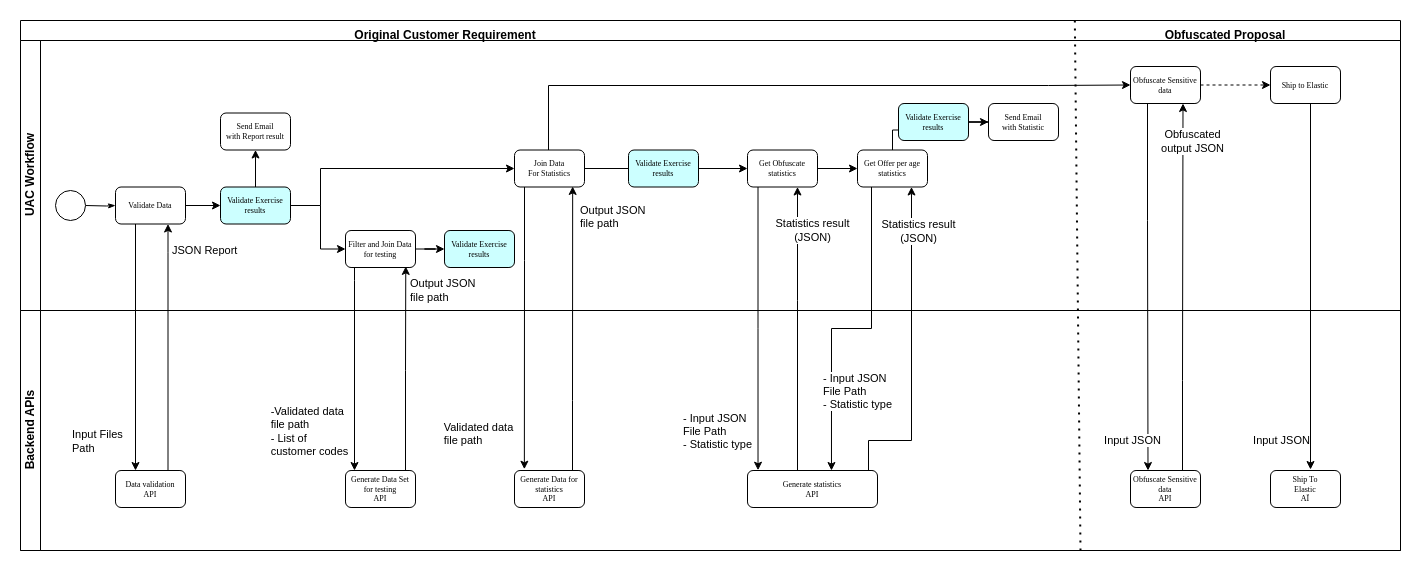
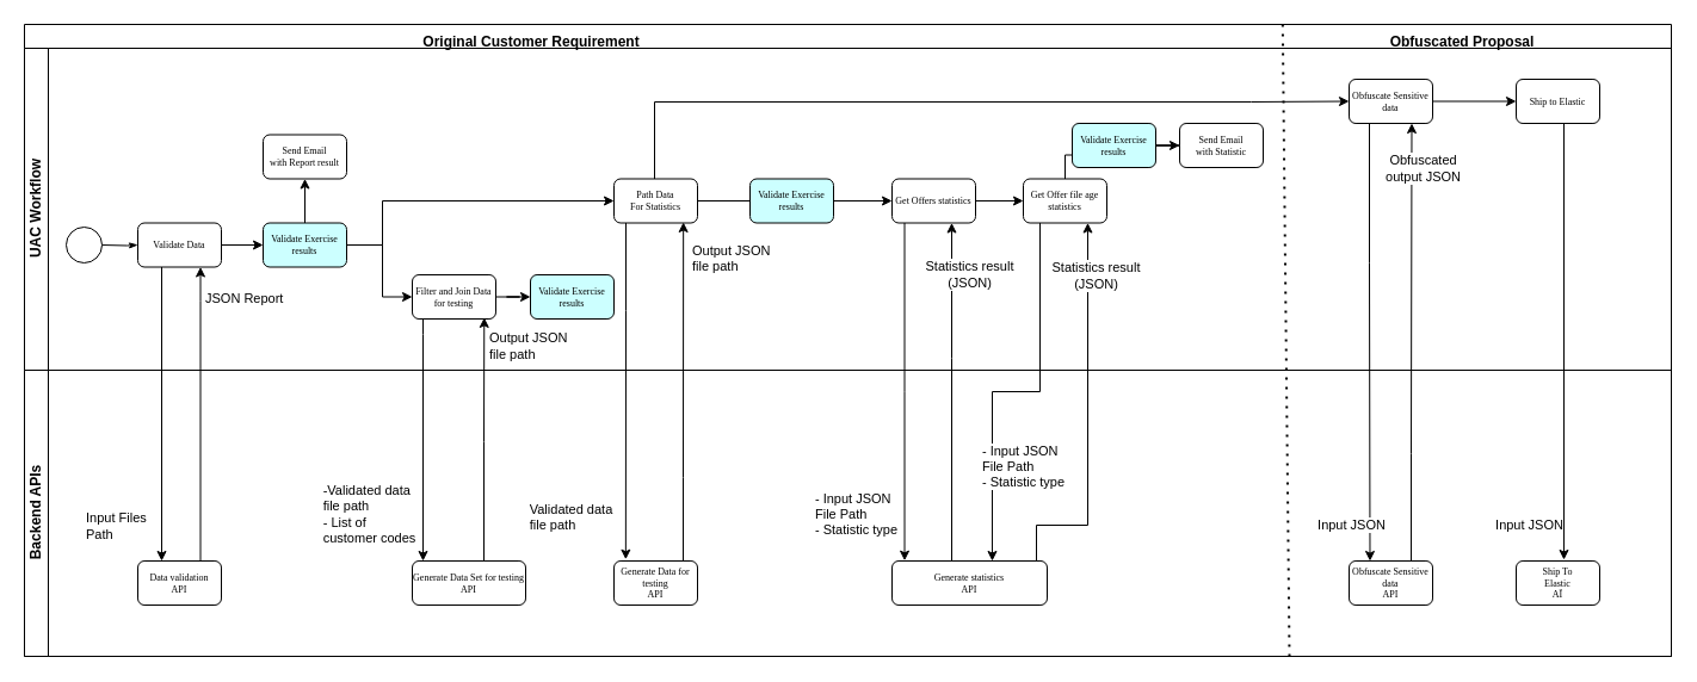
  <mxCell id="0" />
  <mxCell id="1" parent="0" />
  <mxCell id="2" value="" style="swimlane;html=1;childLayout=stackLayout;horizontal=1;startSize=20;horizontalStack=0;rounded=0;shadow=0;labelBackgroundColor=none;strokeWidth=1;fontFamily=Verdana;fontSize=8;align=center;" parent="1" vertex="1"><mxGeometry x="20" y="20" width="1380" height="530" as="geometry" /></mxCell>
  <mxCell id="3" value="JSON Report" style="edgeStyle=orthogonalEdgeStyle;rounded=0;orthogonalLoop=1;jettySize=auto;html=1;entryX=0.75;entryY=1;entryDx=0;entryDy=0;align=left;" parent="2" source="47" target="19" edge="1"><mxGeometry x="0.785" y="-2" relative="1" as="geometry"><Array as="points"><mxPoint x="148" y="232" /></Array><mxPoint as="offset" /></mxGeometry></mxCell>
  <mxCell id="4" style="edgeStyle=orthogonalEdgeStyle;rounded=0;orthogonalLoop=1;jettySize=auto;html=1;" parent="2" source="24" target="48" edge="1"><mxGeometry relative="1" as="geometry"><Array as="points"><mxPoint x="334" y="260" /><mxPoint x="334" y="260" /></Array></mxGeometry></mxCell>
  <mxCell id="5" value="&lt;div style=&quot;text-align: left;&quot;&gt;-Validated data&lt;/div&gt;&lt;div style=&quot;text-align: left;&quot;&gt;file path&lt;/div&gt;&lt;div style=&quot;text-align: left;&quot;&gt;- List of&amp;nbsp;&lt;/div&gt;&lt;div style=&quot;text-align: left;&quot;&gt;customer codes&lt;/div&gt;" style="edgeLabel;html=1;align=center;verticalAlign=middle;resizable=0;points=[];" parent="4" vertex="1" connectable="0"><mxGeometry x="0.233" relative="1" as="geometry"><mxPoint x="-46" y="38" as="offset" /></mxGeometry></mxCell>
  <mxCell id="6" value="Output JSON&lt;br&gt;file path" style="edgeStyle=orthogonalEdgeStyle;rounded=0;orthogonalLoop=1;jettySize=auto;html=1;entryX=0.861;entryY=0.971;entryDx=0;entryDy=0;entryPerimeter=0;align=left;" parent="2" source="48" target="24" edge="1"><mxGeometry x="0.764" y="-3" relative="1" as="geometry"><Array as="points"><mxPoint x="385" y="350" /><mxPoint x="385" y="350" /></Array><mxPoint as="offset" /></mxGeometry></mxCell>
  <mxCell id="7" style="edgeStyle=orthogonalEdgeStyle;rounded=0;orthogonalLoop=1;jettySize=auto;html=1;" parent="2" source="19" target="47" edge="1"><mxGeometry relative="1" as="geometry"><Array as="points"><mxPoint x="115" y="290" /><mxPoint x="115" y="290" /></Array></mxGeometry></mxCell>
  <mxCell id="8" value="Input Files &lt;br&gt;Path" style="edgeLabel;html=1;align=left;verticalAlign=middle;resizable=0;points=[];" parent="7" vertex="1" connectable="0"><mxGeometry x="-0.18" y="3" relative="1" as="geometry"><mxPoint x="-68" y="116" as="offset" /></mxGeometry></mxCell>
  <mxCell id="9" value="&#10;&lt;div style=&quot;color: rgb(0, 0, 0); font-family: Helvetica; font-size: 11px; font-style: normal; font-variant-ligatures: normal; font-variant-caps: normal; font-weight: 400; letter-spacing: normal; orphans: 2; text-indent: 0px; text-transform: none; widows: 2; word-spacing: 0px; -webkit-text-stroke-width: 0px; text-decoration-thickness: initial; text-decoration-style: initial; text-decoration-color: initial; text-align: left;&quot;&gt;Validated data&lt;/div&gt;&lt;div style=&quot;color: rgb(0, 0, 0); font-family: Helvetica; font-size: 11px; font-style: normal; font-variant-ligatures: normal; font-variant-caps: normal; font-weight: 400; letter-spacing: normal; orphans: 2; text-indent: 0px; text-transform: none; widows: 2; word-spacing: 0px; -webkit-text-stroke-width: 0px; text-decoration-thickness: initial; text-decoration-style: initial; text-decoration-color: initial; text-align: left;&quot;&gt;file path&lt;/div&gt;&#10;&#10;" style="edgeStyle=orthogonalEdgeStyle;rounded=0;orthogonalLoop=1;jettySize=auto;html=1;entryX=0.141;entryY=-0.035;entryDx=0;entryDy=0;entryPerimeter=0;" parent="2" source="22" target="49" edge="1"><mxGeometry x="0.797" y="-46" relative="1" as="geometry"><Array as="points"><mxPoint x="504" y="240" /><mxPoint x="504" y="240" /></Array><mxPoint as="offset" /></mxGeometry></mxCell>
  <mxCell id="10" value="&lt;br&gt;&lt;span style=&quot;color: rgb(0, 0, 0); font-family: Helvetica; font-size: 11px; font-style: normal; font-variant-ligatures: normal; font-variant-caps: normal; font-weight: 400; letter-spacing: normal; orphans: 2; text-indent: 0px; text-transform: none; widows: 2; word-spacing: 0px; -webkit-text-stroke-width: 0px; background-color: rgb(255, 255, 255); text-decoration-thickness: initial; text-decoration-style: initial; text-decoration-color: initial; float: none; display: inline !important;&quot;&gt;Output JSON&lt;/span&gt;&lt;br style=&quot;color: rgb(0, 0, 0); font-family: Helvetica; font-size: 11px; font-style: normal; font-variant-ligatures: normal; font-variant-caps: normal; font-weight: 400; letter-spacing: normal; orphans: 2; text-indent: 0px; text-transform: none; widows: 2; word-spacing: 0px; -webkit-text-stroke-width: 0px; text-decoration-thickness: initial; text-decoration-style: initial; text-decoration-color: initial;&quot;&gt;&lt;span style=&quot;color: rgb(0, 0, 0); font-family: Helvetica; font-size: 11px; font-style: normal; font-variant-ligatures: normal; font-variant-caps: normal; font-weight: 400; letter-spacing: normal; orphans: 2; text-indent: 0px; text-transform: none; widows: 2; word-spacing: 0px; -webkit-text-stroke-width: 0px; background-color: rgb(255, 255, 255); text-decoration-thickness: initial; text-decoration-style: initial; text-decoration-color: initial; float: none; display: inline !important;&quot;&gt;file path&lt;/span&gt;&lt;br&gt;" style="edgeStyle=orthogonalEdgeStyle;rounded=0;orthogonalLoop=1;jettySize=auto;html=1;entryX=0.831;entryY=0.985;entryDx=0;entryDy=0;entryPerimeter=0;align=left;" parent="2" source="49" target="22" edge="1"><mxGeometry x="0.831" y="-6" relative="1" as="geometry"><Array as="points"><mxPoint x="552" y="380" /><mxPoint x="552" y="380" /></Array><mxPoint as="offset" /></mxGeometry></mxCell>
  <mxCell id="11" style="edgeStyle=orthogonalEdgeStyle;rounded=0;orthogonalLoop=1;jettySize=auto;html=1;entryX=0.081;entryY=-0.007;entryDx=0;entryDy=0;entryPerimeter=0;" parent="2" source="31" target="50" edge="1"><mxGeometry relative="1" as="geometry"><Array as="points"><mxPoint x="737" y="308" /></Array></mxGeometry></mxCell>
  <mxCell id="12" value="&lt;div style=&quot;text-align: left;&quot;&gt;- Input JSON&lt;/div&gt;&lt;div style=&quot;text-align: left;&quot;&gt;File Path&lt;/div&gt;&lt;div style=&quot;text-align: left;&quot;&gt;- Statistic type&lt;/div&gt;" style="edgeLabel;html=1;align=center;verticalAlign=middle;resizable=0;points=[];" parent="11" vertex="1" connectable="0"><mxGeometry x="0.776" y="-1" relative="1" as="geometry"><mxPoint x="-40" y="-8" as="offset" /></mxGeometry></mxCell>
  <mxCell id="13" value="Statistics result&lt;br&gt;(JSON)" style="edgeStyle=orthogonalEdgeStyle;rounded=0;orthogonalLoop=1;jettySize=auto;html=1;" parent="2" source="50" target="31" edge="1"><mxGeometry x="0.693" y="-15" relative="1" as="geometry"><mxPoint x="767" y="200" as="targetPoint" /><Array as="points"><mxPoint x="777" y="280" /><mxPoint x="777" y="280" /></Array><mxPoint as="offset" /></mxGeometry></mxCell>
  <mxCell id="14" style="edgeStyle=orthogonalEdgeStyle;rounded=0;orthogonalLoop=1;jettySize=auto;html=1;entryX=0.646;entryY=0;entryDx=0;entryDy=0;entryPerimeter=0;" parent="2" source="33" target="50" edge="1"><mxGeometry relative="1" as="geometry"><Array as="points"><mxPoint x="851" y="308" /><mxPoint x="811" y="308" /></Array></mxGeometry></mxCell>
  <mxCell id="15" value="UAC Workflow" style="swimlane;html=1;startSize=20;horizontal=0;" parent="2" vertex="1"><mxGeometry y="20" width="1380" height="270" as="geometry"><mxRectangle y="20" width="1500" height="30" as="alternateBounds" /></mxGeometry></mxCell>
  <mxCell id="16" style="edgeStyle=orthogonalEdgeStyle;rounded=0;html=1;labelBackgroundColor=none;startArrow=none;startFill=0;startSize=5;endArrow=classicThin;endFill=1;endSize=5;jettySize=auto;orthogonalLoop=1;strokeWidth=1;fontFamily=Verdana;fontSize=8" parent="15" target="19" edge="1"><mxGeometry relative="1" as="geometry"><mxPoint x="65" y="165" as="sourcePoint" /></mxGeometry></mxCell>
  <mxCell id="17" value="" style="ellipse;whiteSpace=wrap;html=1;rounded=0;shadow=0;labelBackgroundColor=none;strokeWidth=1;fontFamily=Verdana;fontSize=8;align=center;" parent="15" vertex="1"><mxGeometry x="35" y="150" width="30" height="30" as="geometry" /></mxCell>
  <mxCell id="18" value="" style="edgeStyle=orthogonalEdgeStyle;rounded=0;orthogonalLoop=1;jettySize=auto;html=1;" parent="15" source="19" target="28" edge="1"><mxGeometry relative="1" as="geometry" /></mxCell>
  <mxCell id="19" value="Validate Data" style="rounded=1;whiteSpace=wrap;html=1;shadow=0;labelBackgroundColor=none;strokeWidth=1;fontFamily=Verdana;fontSize=8;align=center;" parent="15" vertex="1"><mxGeometry x="95" y="146.5" width="70" height="37" as="geometry" /></mxCell>
  <mxCell id="20" value="" style="edgeStyle=orthogonalEdgeStyle;rounded=0;orthogonalLoop=1;jettySize=auto;html=1;startArrow=none;" parent="15" source="38" target="31" edge="1"><mxGeometry relative="1" as="geometry" /></mxCell>
  <mxCell id="21" style="edgeStyle=orthogonalEdgeStyle;rounded=0;orthogonalLoop=1;jettySize=auto;html=1;entryX=0;entryY=0.5;entryDx=0;entryDy=0;" parent="15" source="22" target="36" edge="1"><mxGeometry relative="1" as="geometry"><Array as="points"><mxPoint x="528" y="45" /><mxPoint x="1028" y="45" /></Array></mxGeometry></mxCell>
- <mxCell id="22" value="Join Data&lt;br&gt;For Statistics" style="rounded=1;whiteSpace=wrap;html=1;shadow=0;labelBackgroundColor=none;strokeWidth=1;fontFamily=Verdana;fontSize=8;align=center;" parent="15" vertex="1"><mxGeometry x="494" y="109.5" width="70" height="37" as="geometry" /></mxCell>
+ <mxCell id="22" value="Path Data&lt;br&gt;For Statistics" style="rounded=1;whiteSpace=wrap;html=1;shadow=0;labelBackgroundColor=none;strokeWidth=1;fontFamily=Verdana;fontSize=8;align=center;" parent="15" vertex="1"><mxGeometry x="494" y="109.5" width="70" height="37" as="geometry" /></mxCell>
  <mxCell id="23" value="" style="edgeStyle=orthogonalEdgeStyle;rounded=0;orthogonalLoop=1;jettySize=auto;html=1;" parent="15" source="24" target="29" edge="1"><mxGeometry relative="1" as="geometry" /></mxCell>
  <mxCell id="24" value="Filter and Join Data for testing" style="rounded=1;whiteSpace=wrap;html=1;shadow=0;labelBackgroundColor=none;strokeWidth=1;fontFamily=Verdana;fontSize=8;align=center;" parent="15" vertex="1"><mxGeometry x="325" y="190.0" width="70" height="37" as="geometry" /></mxCell>
  <mxCell id="25" value="" style="edgeStyle=orthogonalEdgeStyle;rounded=0;orthogonalLoop=1;jettySize=auto;html=1;entryX=0;entryY=0.5;entryDx=0;entryDy=0;" parent="15" source="28" target="24" edge="1"><mxGeometry relative="1" as="geometry"><mxPoint x="390" y="165" as="targetPoint" /><Array as="points"><mxPoint x="300" y="165" /><mxPoint x="300" y="209" /></Array></mxGeometry></mxCell>
  <mxCell id="26" style="edgeStyle=orthogonalEdgeStyle;rounded=0;orthogonalLoop=1;jettySize=auto;html=1;" parent="15" source="28" target="22" edge="1"><mxGeometry relative="1" as="geometry"><Array as="points"><mxPoint x="300" y="165" /><mxPoint x="300" y="128" /></Array></mxGeometry></mxCell>
  <mxCell id="27" value="" style="edgeStyle=orthogonalEdgeStyle;rounded=0;orthogonalLoop=1;jettySize=auto;html=1;" parent="15" source="28" target="43" edge="1"><mxGeometry relative="1" as="geometry" /></mxCell>
  <mxCell id="28" value="Validate Exercise results" style="rounded=1;whiteSpace=wrap;html=1;shadow=0;labelBackgroundColor=none;strokeWidth=1;fontFamily=Verdana;fontSize=8;align=center;fillColor=#CCFFFF;" parent="15" vertex="1"><mxGeometry x="200" y="146.5" width="70" height="37" as="geometry" /></mxCell>
  <mxCell id="29" value="Validate Exercise results" style="rounded=1;whiteSpace=wrap;html=1;shadow=0;labelBackgroundColor=none;strokeWidth=1;fontFamily=Verdana;fontSize=8;align=center;fillColor=#CCFFFF;" parent="15" vertex="1"><mxGeometry x="424" y="190.0" width="70" height="37" as="geometry" /></mxCell>
  <mxCell id="30" value="" style="edgeStyle=orthogonalEdgeStyle;rounded=0;orthogonalLoop=1;jettySize=auto;html=1;" parent="15" source="31" target="33" edge="1"><mxGeometry relative="1" as="geometry" /></mxCell>
- <mxCell id="31" value="Get Obfuscate statistics" style="rounded=1;whiteSpace=wrap;html=1;shadow=0;labelBackgroundColor=none;strokeWidth=1;fontFamily=Verdana;fontSize=8;align=center;" parent="15" vertex="1"><mxGeometry x="727" y="109.5" width="70" height="37" as="geometry" /></mxCell>
+ <mxCell id="31" value="Get Offers statistics" style="rounded=1;whiteSpace=wrap;html=1;shadow=0;labelBackgroundColor=none;strokeWidth=1;fontFamily=Verdana;fontSize=8;align=center;" parent="15" vertex="1"><mxGeometry x="727" y="109.5" width="70" height="37" as="geometry" /></mxCell>
  <mxCell id="32" value="" style="edgeStyle=orthogonalEdgeStyle;rounded=0;orthogonalLoop=1;jettySize=auto;html=1;" parent="15" source="33" target="41" edge="1"><mxGeometry relative="1" as="geometry" /></mxCell>
- <mxCell id="33" value="Get Offer per age statistics" style="rounded=1;whiteSpace=wrap;html=1;shadow=0;labelBackgroundColor=none;strokeWidth=1;fontFamily=Verdana;fontSize=8;align=center;" parent="15" vertex="1"><mxGeometry x="837" y="109.5" width="70" height="37" as="geometry" /></mxCell>
+ <mxCell id="33" value="Get Offer file age statistics" style="rounded=1;whiteSpace=wrap;html=1;shadow=0;labelBackgroundColor=none;strokeWidth=1;fontFamily=Verdana;fontSize=8;align=center;" parent="15" vertex="1"><mxGeometry x="837" y="109.5" width="70" height="37" as="geometry" /></mxCell>
  <mxCell id="34" value="Statistics result&lt;br&gt;(JSON)" style="edgeStyle=orthogonalEdgeStyle;rounded=0;orthogonalLoop=1;jettySize=auto;html=1;exitX=0.966;exitY=0.011;exitDx=0;exitDy=0;exitPerimeter=0;" parent="15" source="50" edge="1"><mxGeometry x="0.73" y="-7" relative="1" as="geometry"><mxPoint x="891" y="420" as="sourcePoint" /><mxPoint x="891" y="146.5" as="targetPoint" /><Array as="points"><mxPoint x="848" y="430" /><mxPoint x="848" y="400" /><mxPoint x="891" y="400" /></Array><mxPoint as="offset" /></mxGeometry></mxCell>
- <mxCell id="35" value="" style="edgeStyle=orthogonalEdgeStyle;rounded=0;orthogonalLoop=1;jettySize=auto;html=1;dashed=1;" parent="15" source="36" target="37" edge="1"><mxGeometry relative="1" as="geometry" /></mxCell>
+ <mxCell id="35" value="" style="edgeStyle=orthogonalEdgeStyle;rounded=0;orthogonalLoop=1;jettySize=auto;html=1;" parent="15" source="36" target="37" edge="1"><mxGeometry relative="1" as="geometry" /></mxCell>
  <mxCell id="36" value="Obfuscate Sensitive data" style="rounded=1;whiteSpace=wrap;html=1;shadow=0;labelBackgroundColor=none;strokeWidth=1;fontFamily=Verdana;fontSize=8;align=center;" parent="15" vertex="1"><mxGeometry x="1110" y="26.0" width="70" height="37" as="geometry" /></mxCell>
  <mxCell id="37" value="Ship to Elastic" style="rounded=1;whiteSpace=wrap;html=1;shadow=0;labelBackgroundColor=none;strokeWidth=1;fontFamily=Verdana;fontSize=8;align=center;" parent="15" vertex="1"><mxGeometry x="1250" y="26.0" width="70" height="37" as="geometry" /></mxCell>
  <mxCell id="38" value="Validate Exercise results" style="rounded=1;whiteSpace=wrap;html=1;shadow=0;labelBackgroundColor=none;strokeWidth=1;fontFamily=Verdana;fontSize=8;align=center;fillColor=#CCFFFF;" parent="15" vertex="1"><mxGeometry x="608" y="109.5" width="70" height="37" as="geometry" /></mxCell>
  <mxCell id="39" value="" style="edgeStyle=orthogonalEdgeStyle;rounded=0;orthogonalLoop=1;jettySize=auto;html=1;endArrow=none;" parent="15" source="22" target="38" edge="1"><mxGeometry relative="1" as="geometry"><mxPoint x="634.0" y="28" as="sourcePoint" /><mxPoint x="896" y="28" as="targetPoint" /></mxGeometry></mxCell>
  <mxCell id="40" value="" style="edgeStyle=orthogonalEdgeStyle;rounded=0;orthogonalLoop=1;jettySize=auto;html=1;" parent="15" source="41" target="42" edge="1"><mxGeometry relative="1" as="geometry" /></mxCell>
  <mxCell id="41" value="Validate Exercise results" style="rounded=1;whiteSpace=wrap;html=1;shadow=0;labelBackgroundColor=none;strokeWidth=1;fontFamily=Verdana;fontSize=8;align=center;fillColor=#CCFFFF;" parent="15" vertex="1"><mxGeometry x="878" y="63.0" width="70" height="37" as="geometry" /></mxCell>
  <mxCell id="42" value="Send Email&lt;br&gt;with Statistic" style="rounded=1;whiteSpace=wrap;html=1;shadow=0;labelBackgroundColor=none;strokeWidth=1;fontFamily=Verdana;fontSize=8;align=center;" parent="15" vertex="1"><mxGeometry x="968" y="63.0" width="70" height="37" as="geometry" /></mxCell>
  <mxCell id="43" value="Send Email&lt;br&gt;with Report result" style="rounded=1;whiteSpace=wrap;html=1;shadow=0;labelBackgroundColor=none;strokeWidth=1;fontFamily=Verdana;fontSize=8;align=center;" parent="15" vertex="1"><mxGeometry x="200" y="72.5" width="70" height="37" as="geometry" /></mxCell>
  <mxCell id="44" value="&lt;b&gt;Obfuscated Proposal&lt;/b&gt;" style="text;html=1;strokeColor=none;fillColor=none;align=center;verticalAlign=middle;whiteSpace=wrap;rounded=0;shadow=1;" parent="15" vertex="1"><mxGeometry x="1130" y="-20" width="150" height="30" as="geometry" /></mxCell>
  <mxCell id="45" value="&lt;b&gt;Original Customer Requirement&lt;/b&gt;" style="text;html=1;strokeColor=none;fillColor=none;align=center;verticalAlign=middle;whiteSpace=wrap;rounded=0;shadow=1;" parent="15" vertex="1"><mxGeometry x="320" y="-20" width="210" height="30" as="geometry" /></mxCell>
  <mxCell id="46" value="Backend APIs" style="swimlane;html=1;startSize=20;horizontal=0;" parent="2" vertex="1"><mxGeometry y="290" width="1380" height="240" as="geometry" /></mxCell>
  <mxCell id="47" value="Data validation&lt;br&gt;API" style="rounded=1;whiteSpace=wrap;html=1;shadow=0;labelBackgroundColor=none;strokeWidth=1;fontFamily=Verdana;fontSize=8;align=center;" parent="46" vertex="1"><mxGeometry x="95" y="160" width="70" height="37" as="geometry" /></mxCell>
- <mxCell id="48" value="Generate Data Set for testing&lt;br&gt;API" style="rounded=1;whiteSpace=wrap;html=1;shadow=0;labelBackgroundColor=none;strokeWidth=1;fontFamily=Verdana;fontSize=8;align=center;" parent="46" vertex="1"><mxGeometry x="325" y="160" width="70" height="37" as="geometry" /></mxCell>
- <mxCell id="49" value="Generate Data for statistics&lt;br&gt;API" style="rounded=1;whiteSpace=wrap;html=1;shadow=0;labelBackgroundColor=none;strokeWidth=1;fontFamily=Verdana;fontSize=8;align=center;" parent="46" vertex="1"><mxGeometry x="494" y="160" width="70" height="37" as="geometry" /></mxCell>
+ <mxCell id="48" value="Generate Data Set for testing&lt;br&gt;API" style="rounded=1;whiteSpace=wrap;html=1;shadow=0;labelBackgroundColor=none;strokeWidth=1;fontFamily=Verdana;fontSize=8;align=center;" parent="46" vertex="1"><mxGeometry x="325" y="160" width="95" height="37" as="geometry" /></mxCell>
+ <mxCell id="49" value="Generate Data for testing&lt;br&gt;API" style="rounded=1;whiteSpace=wrap;html=1;shadow=0;labelBackgroundColor=none;strokeWidth=1;fontFamily=Verdana;fontSize=8;align=center;" parent="46" vertex="1"><mxGeometry x="494" y="160" width="70" height="37" as="geometry" /></mxCell>
  <mxCell id="50" value="Generate statistics&lt;br&gt;API" style="rounded=1;whiteSpace=wrap;html=1;shadow=0;labelBackgroundColor=none;strokeWidth=1;fontFamily=Verdana;fontSize=8;align=center;" parent="46" vertex="1"><mxGeometry x="727" y="160" width="130" height="37" as="geometry" /></mxCell>
  <mxCell id="51" value="&lt;div style=&quot;text-align: left;&quot;&gt;- Input JSON&lt;/div&gt;&lt;div style=&quot;text-align: left;&quot;&gt;File Path&lt;/div&gt;&lt;div style=&quot;text-align: left;&quot;&gt;- Statistic type&lt;/div&gt;" style="edgeLabel;html=1;align=center;verticalAlign=middle;resizable=0;points=[];" parent="46" vertex="1" connectable="0"><mxGeometry x="836.999" y="80.004" as="geometry" /></mxCell>
  <mxCell id="52" value="Obfuscate Sensitive data&lt;br&gt;API" style="rounded=1;whiteSpace=wrap;html=1;shadow=0;labelBackgroundColor=none;strokeWidth=1;fontFamily=Verdana;fontSize=8;align=center;" parent="46" vertex="1"><mxGeometry x="1110" y="160" width="70" height="37" as="geometry" /></mxCell>
  <mxCell id="53" value="Ship To &lt;br&gt;Elastic&lt;br&gt;AÏ" style="rounded=1;whiteSpace=wrap;html=1;shadow=0;labelBackgroundColor=none;strokeWidth=1;fontFamily=Verdana;fontSize=8;align=center;" parent="46" vertex="1"><mxGeometry x="1250" y="160" width="70" height="37" as="geometry" /></mxCell>
  <mxCell id="54" value="Input JSON" style="edgeStyle=orthogonalEdgeStyle;rounded=0;orthogonalLoop=1;jettySize=auto;html=1;entryX=0.25;entryY=0;entryDx=0;entryDy=0;" parent="2" source="36" target="52" edge="1"><mxGeometry x="0.836" y="-15" relative="1" as="geometry"><Array as="points"><mxPoint x="1127" y="200" /><mxPoint x="1127" y="200" /></Array><mxPoint as="offset" /></mxGeometry></mxCell>
  <mxCell id="55" value="Obfuscated &lt;br&gt;output JSON" style="edgeStyle=orthogonalEdgeStyle;rounded=0;orthogonalLoop=1;jettySize=auto;html=1;entryX=0.75;entryY=1;entryDx=0;entryDy=0;" parent="2" source="52" target="36" edge="1"><mxGeometry x="0.798" y="-10" relative="1" as="geometry"><Array as="points"><mxPoint x="1162" y="360" /><mxPoint x="1162" y="360" /></Array><mxPoint y="1" as="offset" /></mxGeometry></mxCell>
  <mxCell id="56" value="Input JSON" style="edgeStyle=orthogonalEdgeStyle;rounded=0;orthogonalLoop=1;jettySize=auto;html=1;" parent="2" source="37" edge="1"><mxGeometry x="0.844" y="-29" relative="1" as="geometry"><mxPoint x="1290" y="449" as="targetPoint" /><Array as="points"><mxPoint x="1290" y="449" /></Array><mxPoint as="offset" /></mxGeometry></mxCell>
  <mxCell id="57" value="" style="endArrow=none;dashed=1;html=1;dashPattern=1 3;strokeWidth=2;rounded=0;entryX=0.764;entryY=-0.003;entryDx=0;entryDy=0;entryPerimeter=0;" parent="1" target="2" edge="1"><mxGeometry width="50" height="50" relative="1" as="geometry"><mxPoint x="1080" y="550" as="sourcePoint" /><mxPoint x="1070" y="-100" as="targetPoint" /></mxGeometry></mxCell>
